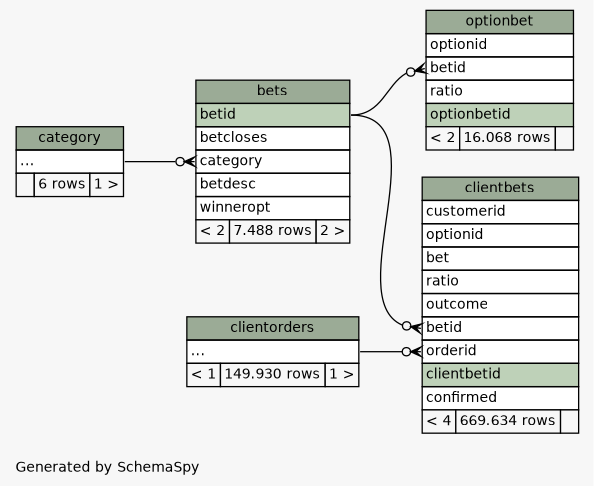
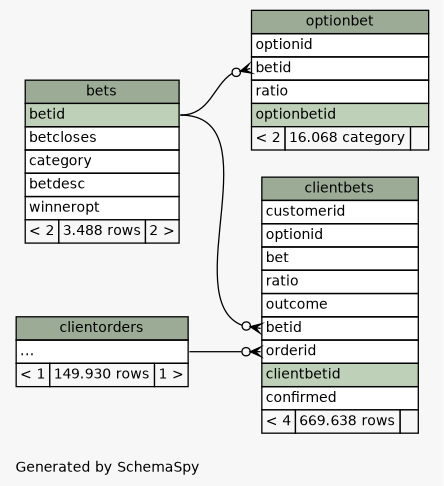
  digraph {
    bgcolor="#f7f7f7"
    fontname=Helvetica
    fontsize=11
    label="\nGenerated by SchemaSpy"
    labeljust=l
    nodesep=0.18
    rankdir=RL
    ranksep=0.46
    node [fontname=Helvetica fontsize=11 shape=plaintext]
    edge [arrowhead=none arrowsize=0.8 arrowtail=crowodot dir=back headport="elipses:e" tailport="betid:w"]
-   n1 [label=<     <TABLE BORDER="0" CELLBORDER="1" CELLSPACING="0" BGCOLOR="#ffffff">       <TR><TD COLSPAN="3" BGCOLOR="#9bab96" ALIGN="CENTER">bets</TD></TR>       <TR><TD PORT="betid" COLSPAN="3" BGCOLOR="#bed1b8" ALIGN="LEFT">betid</TD></TR>       <TR><TD PORT="betcloses" COLSPAN="3" ALIGN="LEFT">betcloses</TD></TR>       <TR><TD PORT="category" COLSPAN="3" ALIGN="LEFT">category</TD></TR>       <TR><TD PORT="betdesc" COLSPAN="3" ALIGN="LEFT">betdesc</TD></TR>       <TR><TD PORT="winneropt" COLSPAN="3" ALIGN="LEFT">winneropt</TD></TR>       <TR><TD ALIGN="LEFT" BGCOLOR="#f7f7f7">&lt; 2</TD><TD ALIGN="RIGHT" BGCOLOR="#f7f7f7">7.488 rows</TD><TD ALIGN="RIGHT" BGCOLOR="#f7f7f7">2 &gt;</TD></TR>     </TABLE>>]
-   n2 [label=<     <TABLE BORDER="0" CELLBORDER="1" CELLSPACING="0" BGCOLOR="#ffffff">       <TR><TD COLSPAN="3" BGCOLOR="#9bab96" ALIGN="CENTER">category</TD></TR>       <TR><TD PORT="elipses" COLSPAN="3" ALIGN="LEFT">...</TD></TR>       <TR><TD ALIGN="LEFT" BGCOLOR="#f7f7f7">  </TD><TD ALIGN="RIGHT" BGCOLOR="#f7f7f7">6 rows</TD><TD ALIGN="RIGHT" BGCOLOR="#f7f7f7">1 &gt;</TD></TR>     </TABLE>>]
-   n3 [label=<     <TABLE BORDER="0" CELLBORDER="1" CELLSPACING="0" BGCOLOR="#ffffff">       <TR><TD COLSPAN="3" BGCOLOR="#9bab96" ALIGN="CENTER">clientbets</TD></TR>       <TR><TD PORT="customerid" COLSPAN="3" ALIGN="LEFT">customerid</TD></TR>       <TR><TD PORT="optionid" COLSPAN="3" ALIGN="LEFT">optionid</TD></TR>       <TR><TD PORT="bet" COLSPAN="3" ALIGN="LEFT">bet</TD></TR>       <TR><TD PORT="ratio" COLSPAN="3" ALIGN="LEFT">ratio</TD></TR>       <TR><TD PORT="outcome" COLSPAN="3" ALIGN="LEFT">outcome</TD></TR>       <TR><TD PORT="betid" COLSPAN="3" ALIGN="LEFT">betid</TD></TR>       <TR><TD PORT="orderid" COLSPAN="3" ALIGN="LEFT">orderid</TD></TR>       <TR><TD PORT="clientbetid" COLSPAN="3" BGCOLOR="#bed1b8" ALIGN="LEFT">clientbetid</TD></TR>       <TR><TD PORT="confirmed" COLSPAN="3" ALIGN="LEFT">confirmed</TD></TR>       <TR><TD ALIGN="LEFT" BGCOLOR="#f7f7f7">&lt; 4</TD><TD ALIGN="RIGHT" BGCOLOR="#f7f7f7">669.634 rows</TD><TD ALIGN="RIGHT" BGCOLOR="#f7f7f7">  </TD></TR>     </TABLE>>]
+   n1 [label=<     <TABLE BORDER="0" CELLBORDER="1" CELLSPACING="0" BGCOLOR="#ffffff">       <TR><TD COLSPAN="3" BGCOLOR="#9bab96" ALIGN="CENTER">bets</TD></TR>       <TR><TD PORT="betid" COLSPAN="3" BGCOLOR="#bed1b8" ALIGN="LEFT">betid</TD></TR>       <TR><TD PORT="betcloses" COLSPAN="3" ALIGN="LEFT">betcloses</TD></TR>       <TR><TD PORT="category" COLSPAN="3" ALIGN="LEFT">category</TD></TR>       <TR><TD PORT="betdesc" COLSPAN="3" ALIGN="LEFT">betdesc</TD></TR>       <TR><TD PORT="winneropt" COLSPAN="3" ALIGN="LEFT">winneropt</TD></TR>       <TR><TD ALIGN="LEFT" BGCOLOR="#f7f7f7">&lt; 2</TD><TD ALIGN="RIGHT" BGCOLOR="#f7f7f7">3.488 rows</TD><TD ALIGN="RIGHT" BGCOLOR="#f7f7f7">2 &gt;</TD></TR>     </TABLE>>]
+   n3 [label=<     <TABLE BORDER="0" CELLBORDER="1" CELLSPACING="0" BGCOLOR="#ffffff">       <TR><TD COLSPAN="3" BGCOLOR="#9bab96" ALIGN="CENTER">clientbets</TD></TR>       <TR><TD PORT="customerid" COLSPAN="3" ALIGN="LEFT">customerid</TD></TR>       <TR><TD PORT="optionid" COLSPAN="3" ALIGN="LEFT">optionid</TD></TR>       <TR><TD PORT="bet" COLSPAN="3" ALIGN="LEFT">bet</TD></TR>       <TR><TD PORT="ratio" COLSPAN="3" ALIGN="LEFT">ratio</TD></TR>       <TR><TD PORT="outcome" COLSPAN="3" ALIGN="LEFT">outcome</TD></TR>       <TR><TD PORT="betid" COLSPAN="3" ALIGN="LEFT">betid</TD></TR>       <TR><TD PORT="orderid" COLSPAN="3" ALIGN="LEFT">orderid</TD></TR>       <TR><TD PORT="clientbetid" COLSPAN="3" BGCOLOR="#bed1b8" ALIGN="LEFT">clientbetid</TD></TR>       <TR><TD PORT="confirmed" COLSPAN="3" ALIGN="LEFT">confirmed</TD></TR>       <TR><TD ALIGN="LEFT" BGCOLOR="#f7f7f7">&lt; 4</TD><TD ALIGN="RIGHT" BGCOLOR="#f7f7f7">669.638 rows</TD><TD ALIGN="RIGHT" BGCOLOR="#f7f7f7">  </TD></TR>     </TABLE>>]
    n4 [label=<     <TABLE BORDER="0" CELLBORDER="1" CELLSPACING="0" BGCOLOR="#ffffff">       <TR><TD COLSPAN="3" BGCOLOR="#9bab96" ALIGN="CENTER">clientorders</TD></TR>       <TR><TD PORT="elipses" COLSPAN="3" ALIGN="LEFT">...</TD></TR>       <TR><TD ALIGN="LEFT" BGCOLOR="#f7f7f7">&lt; 1</TD><TD ALIGN="RIGHT" BGCOLOR="#f7f7f7">149.930 rows</TD><TD ALIGN="RIGHT" BGCOLOR="#f7f7f7">1 &gt;</TD></TR>     </TABLE>>]
-   n5 [label=<     <TABLE BORDER="0" CELLBORDER="1" CELLSPACING="0" BGCOLOR="#ffffff">       <TR><TD COLSPAN="3" BGCOLOR="#9bab96" ALIGN="CENTER">optionbet</TD></TR>       <TR><TD PORT="optionid" COLSPAN="3" ALIGN="LEFT">optionid</TD></TR>       <TR><TD PORT="betid" COLSPAN="3" ALIGN="LEFT">betid</TD></TR>       <TR><TD PORT="ratio" COLSPAN="3" ALIGN="LEFT">ratio</TD></TR>       <TR><TD PORT="optionbetid" COLSPAN="3" BGCOLOR="#bed1b8" ALIGN="LEFT">optionbetid</TD></TR>       <TR><TD ALIGN="LEFT" BGCOLOR="#f7f7f7">&lt; 2</TD><TD ALIGN="RIGHT" BGCOLOR="#f7f7f7">16.068 rows</TD><TD ALIGN="RIGHT" BGCOLOR="#f7f7f7">  </TD></TR>     </TABLE>>]
-   n1 -> n2 [tailport="category:w"]
+   n5 [label=<     <TABLE BORDER="0" CELLBORDER="1" CELLSPACING="0" BGCOLOR="#ffffff">       <TR><TD COLSPAN="3" BGCOLOR="#9bab96" ALIGN="CENTER">optionbet</TD></TR>       <TR><TD PORT="optionid" COLSPAN="3" ALIGN="LEFT">optionid</TD></TR>       <TR><TD PORT="betid" COLSPAN="3" ALIGN="LEFT">betid</TD></TR>       <TR><TD PORT="ratio" COLSPAN="3" ALIGN="LEFT">ratio</TD></TR>       <TR><TD PORT="optionbetid" COLSPAN="3" BGCOLOR="#bed1b8" ALIGN="LEFT">optionbetid</TD></TR>       <TR><TD ALIGN="LEFT" BGCOLOR="#f7f7f7">&lt; 2</TD><TD ALIGN="RIGHT" BGCOLOR="#f7f7f7">16.068 category</TD><TD ALIGN="RIGHT" BGCOLOR="#f7f7f7">  </TD></TR>     </TABLE>>]
    n3 -> n1 [headport="betid:e"]
    n3 -> n4 [tailport="orderid:w"]
    n5 -> n1 [headport="betid:e"]
  }
